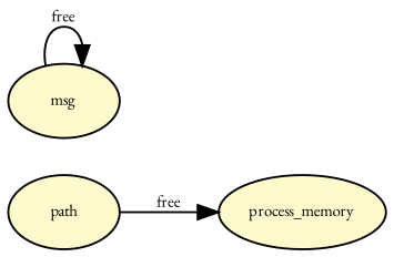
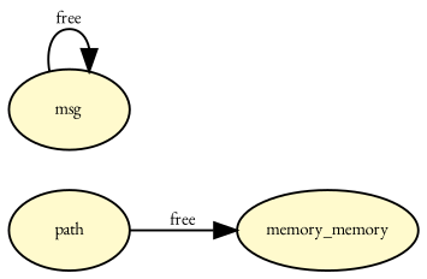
  digraph {
    fontname="EB Garamond"
    rankdir=LR
    node [fillcolor="#fffacd" fontname="EB Garamond" fontsize=8 shape=ellipse style=filled]
    edge [fontname="EB Garamond" fontsize=8]
    n1 [label=path]
-   n2 [label=process_memory]
+   n2 [label=memory_memory]
    n3 [label=msg]
    n1 -> n2 [label=free]
    n3 -> n3 [label=free]
  }
